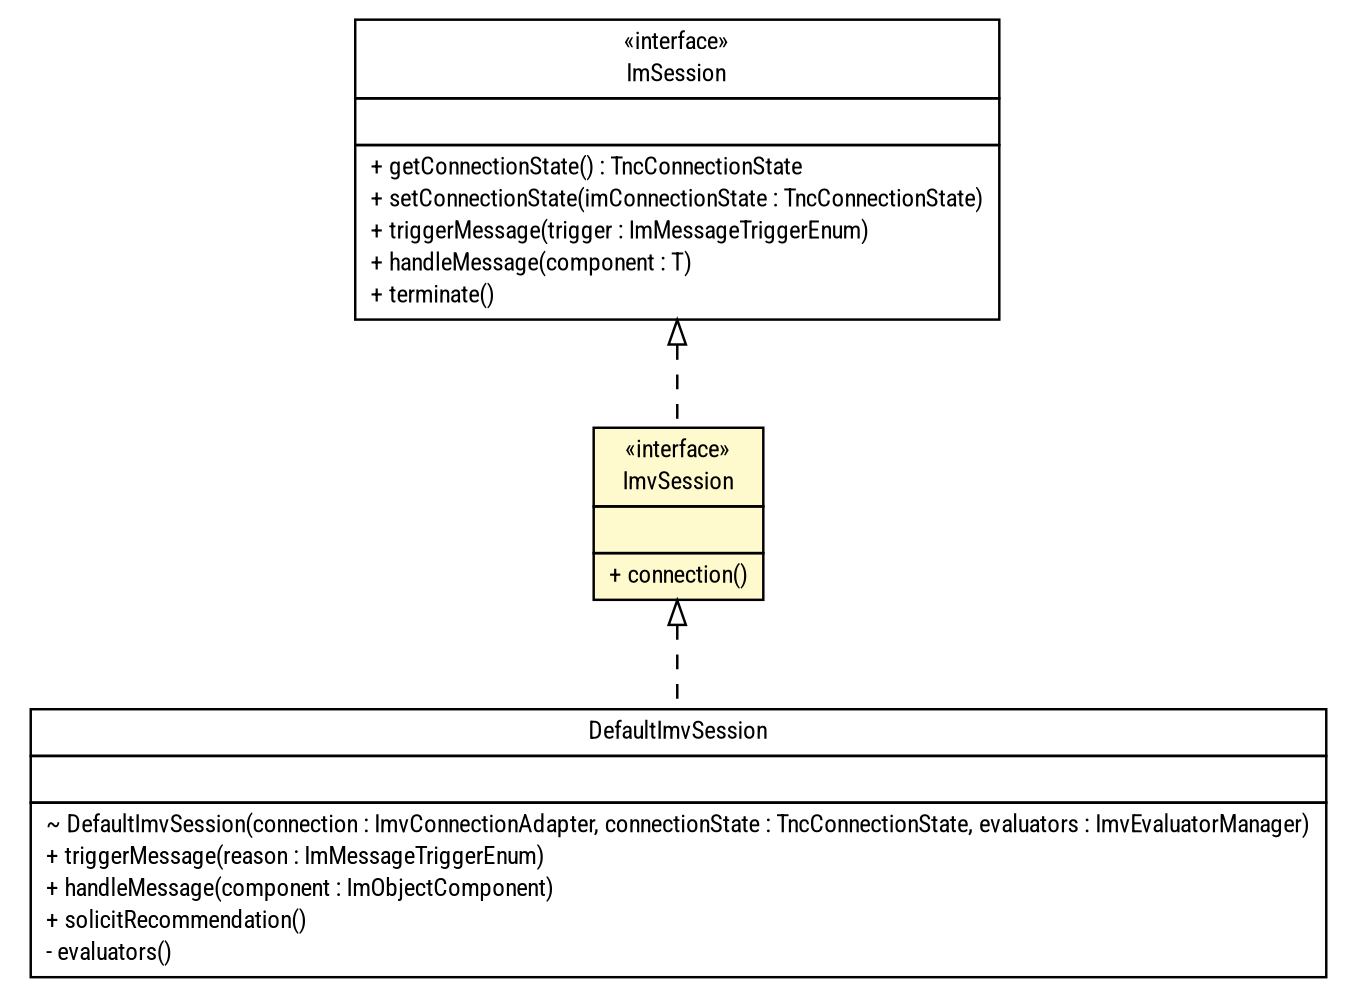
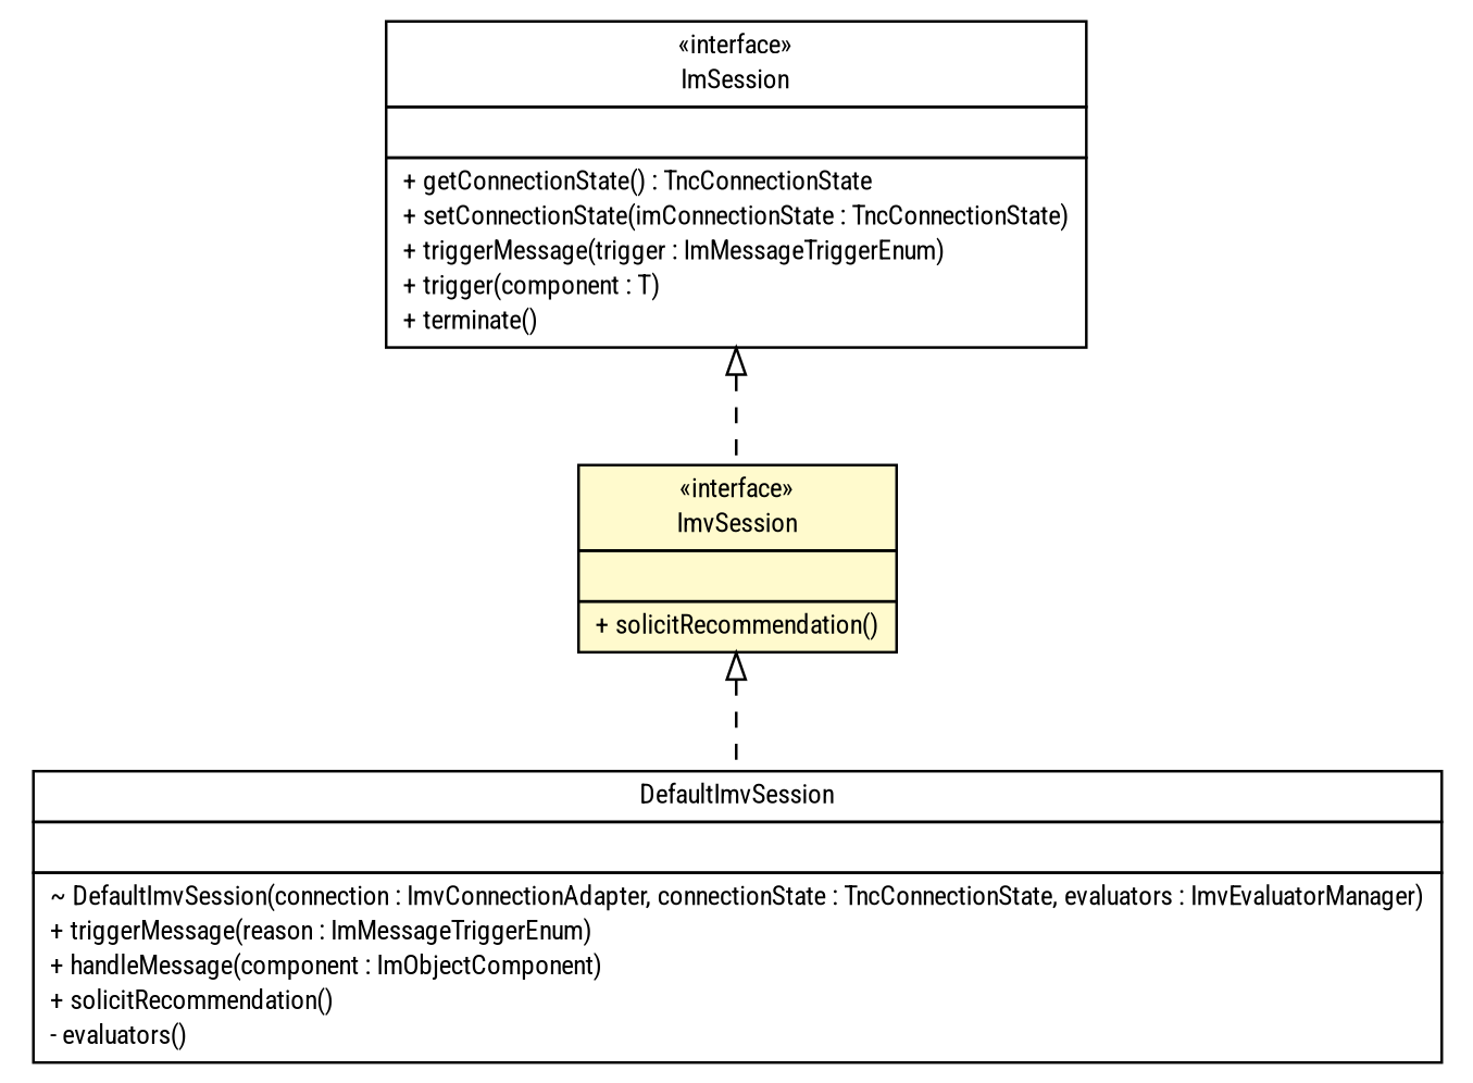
  digraph {
    fontname="Roboto Condensed"
    nodesep=0.25
    ranksep=0.5
    node [fontcolor=black fontname="Roboto Condensed" fontsize=10.0 shape=plaintext]
    edge [arrowtail=empty dir=back fontname="Roboto Condensed" fontsize=10 headport=p labelfontname=Helvetica labelfontsize=10 style=dashed tailport=p]
-   n1 [label=<<table title="de.hsbremen.tc.tnc.im.session.ImSession" border="0" cellborder="1" cellspacing="0" cellpadding="2" port="p" href="./ImSession.html"> 		<tr><td><table border="0" cellspacing="0" cellpadding="1"> <tr><td align="center" balign="center"> &#171;interface&#187; </td></tr> <tr><td align="center" balign="center"> ImSession </td></tr> 		</table></td></tr> 		<tr><td><table border="0" cellspacing="0" cellpadding="1"> <tr><td align="left" balign="left">  </td></tr> 		</table></td></tr> 		<tr><td><table border="0" cellspacing="0" cellpadding="1"> <tr><td align="left" balign="left"> + getConnectionState() : TncConnectionState </td></tr> <tr><td align="left" balign="left"> + setConnectionState(imConnectionState : TncConnectionState) </td></tr> <tr><td align="left" balign="left"> + triggerMessage(trigger : ImMessageTriggerEnum) </td></tr> <tr><td align="left" balign="left"> + handleMessage(component : T) </td></tr> <tr><td align="left" balign="left"> + terminate() </td></tr> 		</table></td></tr> 		</table>>]
-   n2 [label=<<table title="de.hsbremen.tc.tnc.im.session.ImvSession" border="0" cellborder="1" cellspacing="0" cellpadding="2" port="p" bgcolor="lemonChiffon" href="./ImvSession.html"> 		<tr><td><table border="0" cellspacing="0" cellpadding="1"> <tr><td align="center" balign="center"> &#171;interface&#187; </td></tr> <tr><td align="center" balign="center"> ImvSession </td></tr> 		</table></td></tr> 		<tr><td><table border="0" cellspacing="0" cellpadding="1"> <tr><td align="left" balign="left">  </td></tr> 		</table></td></tr> 		<tr><td><table border="0" cellspacing="0" cellpadding="1"> <tr><td align="left" balign="left"> + connection() </td></tr> 		</table></td></tr> 		</table>>]
+   n1 [label=<<table title="de.hsbremen.tc.tnc.im.session.ImSession" border="0" cellborder="1" cellspacing="0" cellpadding="2" port="p" href="./ImSession.html"> 		<tr><td><table border="0" cellspacing="0" cellpadding="1"> <tr><td align="center" balign="center"> &#171;interface&#187; </td></tr> <tr><td align="center" balign="center"> ImSession </td></tr> 		</table></td></tr> 		<tr><td><table border="0" cellspacing="0" cellpadding="1"> <tr><td align="left" balign="left">  </td></tr> 		</table></td></tr> 		<tr><td><table border="0" cellspacing="0" cellpadding="1"> <tr><td align="left" balign="left"> + getConnectionState() : TncConnectionState </td></tr> <tr><td align="left" balign="left"> + setConnectionState(imConnectionState : TncConnectionState) </td></tr> <tr><td align="left" balign="left"> + triggerMessage(trigger : ImMessageTriggerEnum) </td></tr> <tr><td align="left" balign="left"> + trigger(component : T) </td></tr> <tr><td align="left" balign="left"> + terminate() </td></tr> 		</table></td></tr> 		</table>>]
+   n2 [label=<<table title="de.hsbremen.tc.tnc.im.session.ImvSession" border="0" cellborder="1" cellspacing="0" cellpadding="2" port="p" bgcolor="lemonChiffon" href="./ImvSession.html"> 		<tr><td><table border="0" cellspacing="0" cellpadding="1"> <tr><td align="center" balign="center"> &#171;interface&#187; </td></tr> <tr><td align="center" balign="center"> ImvSession </td></tr> 		</table></td></tr> 		<tr><td><table border="0" cellspacing="0" cellpadding="1"> <tr><td align="left" balign="left">  </td></tr> 		</table></td></tr> 		<tr><td><table border="0" cellspacing="0" cellpadding="1"> <tr><td align="left" balign="left"> + solicitRecommendation() </td></tr> 		</table></td></tr> 		</table>>]
    n3 [label=<<table title="de.hsbremen.tc.tnc.im.session.DefaultImvSession" border="0" cellborder="1" cellspacing="0" cellpadding="2" port="p" href="./DefaultImvSession.html"> 		<tr><td><table border="0" cellspacing="0" cellpadding="1"> <tr><td align="center" balign="center"> DefaultImvSession </td></tr> 		</table></td></tr> 		<tr><td><table border="0" cellspacing="0" cellpadding="1"> <tr><td align="left" balign="left">  </td></tr> 		</table></td></tr> 		<tr><td><table border="0" cellspacing="0" cellpadding="1"> <tr><td align="left" balign="left"> ~ DefaultImvSession(connection : ImvConnectionAdapter, connectionState : TncConnectionState, evaluators : ImvEvaluatorManager) </td></tr> <tr><td align="left" balign="left"> + triggerMessage(reason : ImMessageTriggerEnum) </td></tr> <tr><td align="left" balign="left"> + handleMessage(component : ImObjectComponent) </td></tr> <tr><td align="left" balign="left"> + solicitRecommendation() </td></tr> <tr><td align="left" balign="left"> - evaluators() </td></tr> 		</table></td></tr> 		</table>>]
    n1 -> n2
    n2 -> n3
  }
